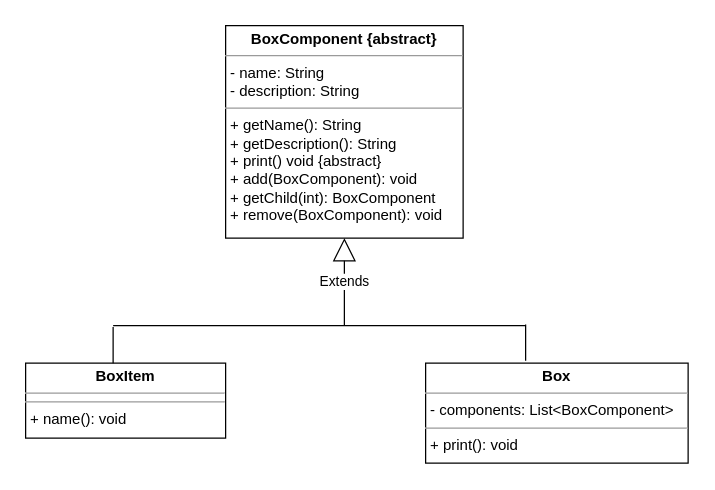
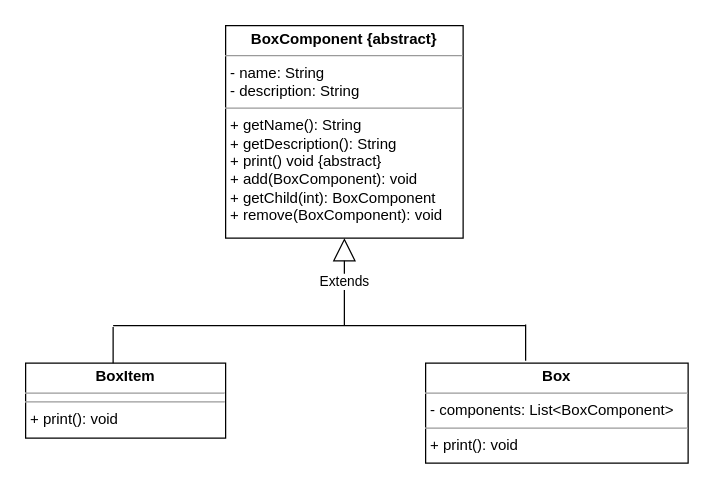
  <mxCell id="0" />
  <mxCell id="1" parent="0" />
  <mxCell id="2" value="&lt;p style=&quot;margin: 0px ; margin-top: 4px ; text-align: center&quot;&gt;&lt;b&gt;BoxComponent {abstract}&lt;br&gt;&lt;/b&gt;&lt;/p&gt;&lt;hr size=&quot;1&quot;&gt;&lt;p style=&quot;margin: 0px ; margin-left: 4px&quot;&gt;- name: String&lt;/p&gt;&lt;p style=&quot;margin: 0px ; margin-left: 4px&quot;&gt;- description: String&lt;br&gt;&lt;/p&gt;&lt;hr size=&quot;1&quot;&gt;&lt;p style=&quot;margin: 0px ; margin-left: 4px&quot;&gt;+ getName(): String&lt;/p&gt;&lt;p style=&quot;margin: 0px ; margin-left: 4px&quot;&gt;+ getDescription(): String&lt;/p&gt;&lt;p style=&quot;margin: 0px ; margin-left: 4px&quot;&gt;+ print() void {abstract}&lt;br&gt;&lt;/p&gt;&lt;p style=&quot;margin: 0px ; margin-left: 4px&quot;&gt;+ add(BoxComponent): void&lt;/p&gt;&lt;p style=&quot;margin: 0px ; margin-left: 4px&quot;&gt;+ getChild(int): BoxComponent&lt;/p&gt;&lt;p style=&quot;margin: 0px ; margin-left: 4px&quot;&gt;+ remove(BoxComponent): void&lt;br&gt;&lt;/p&gt;" style="verticalAlign=top;align=left;overflow=fill;fontSize=12;fontFamily=Helvetica;html=1;" vertex="1" parent="1"><mxGeometry x="180" y="20" width="190" height="170" as="geometry" /></mxCell>
- <mxCell id="3" value="&lt;p style=&quot;margin: 0px ; margin-top: 4px ; text-align: center&quot;&gt;&lt;b&gt;BoxItem&lt;/b&gt;&lt;/p&gt;&lt;hr size=&quot;1&quot;&gt;&lt;hr size=&quot;1&quot;&gt;&lt;p style=&quot;margin: 0px ; margin-left: 4px&quot;&gt;+ name(): void&lt;br&gt;&lt;/p&gt;" style="verticalAlign=top;align=left;overflow=fill;fontSize=12;fontFamily=Helvetica;html=1;" vertex="1" parent="1"><mxGeometry x="20" y="290" width="160" height="60" as="geometry" /></mxCell>
+ <mxCell id="3" value="&lt;p style=&quot;margin: 0px ; margin-top: 4px ; text-align: center&quot;&gt;&lt;b&gt;BoxItem&lt;/b&gt;&lt;/p&gt;&lt;hr size=&quot;1&quot;&gt;&lt;hr size=&quot;1&quot;&gt;&lt;p style=&quot;margin: 0px ; margin-left: 4px&quot;&gt;+ print(): void&lt;br&gt;&lt;/p&gt;" style="verticalAlign=top;align=left;overflow=fill;fontSize=12;fontFamily=Helvetica;html=1;" vertex="1" parent="1"><mxGeometry x="20" y="290" width="160" height="60" as="geometry" /></mxCell>
  <mxCell id="4" value="&lt;p style=&quot;margin: 0px ; margin-top: 4px ; text-align: center&quot;&gt;&lt;b&gt;Box&lt;/b&gt;&lt;/p&gt;&lt;hr size=&quot;1&quot;&gt;&lt;p style=&quot;margin: 0px ; margin-left: 4px&quot;&gt;- components: List&amp;lt;BoxComponent&amp;gt;&lt;br&gt;&lt;/p&gt;&lt;hr size=&quot;1&quot;&gt;&lt;p style=&quot;margin: 0px ; margin-left: 4px&quot;&gt;+ print(): void&lt;br&gt;&lt;/p&gt;" style="verticalAlign=top;align=left;overflow=fill;fontSize=12;fontFamily=Helvetica;html=1;" vertex="1" parent="1"><mxGeometry x="340" y="290" width="210" height="80" as="geometry" /></mxCell>
  <mxCell id="5" value="Extends" style="endArrow=block;endSize=16;endFill=0;html=1;rounded=0;entryX=0.5;entryY=1;entryDx=0;entryDy=0;" edge="1" parent="1" target="2"><mxGeometry width="160" relative="1" as="geometry"><mxPoint x="275" y="260" as="sourcePoint" /><mxPoint x="400" y="260" as="targetPoint" /></mxGeometry></mxCell>
  <mxCell id="6" value="" style="endArrow=none;html=1;edgeStyle=orthogonalEdgeStyle;rounded=0;" edge="1" parent="1"><mxGeometry relative="1" as="geometry"><mxPoint x="90" y="260" as="sourcePoint" /><mxPoint x="420" y="260" as="targetPoint" /></mxGeometry></mxCell>
  <mxCell id="7" value="" style="endArrow=none;html=1;edgeStyle=orthogonalEdgeStyle;rounded=0;" edge="1" parent="1"><mxGeometry relative="1" as="geometry"><mxPoint x="90" y="290" as="sourcePoint" /><mxPoint x="90" y="261" as="targetPoint" /></mxGeometry></mxCell>
  <mxCell id="8" value="" style="endArrow=none;html=1;edgeStyle=orthogonalEdgeStyle;rounded=0;" edge="1" parent="1"><mxGeometry relative="1" as="geometry"><mxPoint x="420" y="288" as="sourcePoint" /><mxPoint x="420" y="259" as="targetPoint" /></mxGeometry></mxCell>
